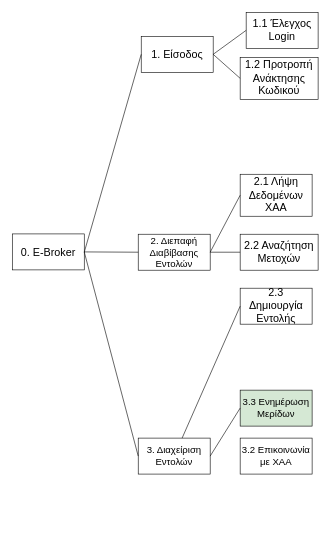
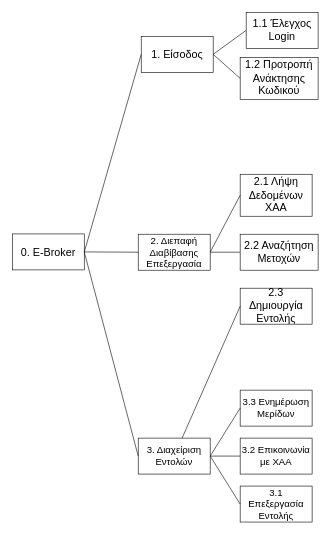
  <mxCell id="0" />
  <mxCell id="1" parent="0" />
  <mxCell id="2" value="&lt;font style=&quot;font-size: 18px&quot;&gt;0. E-Broker&lt;/font&gt;" style="rounded=0;whiteSpace=wrap;html=1;" parent="1" vertex="1"><mxGeometry x="20" y="389.5" width="120" height="60" as="geometry" /></mxCell>
  <mxCell id="3" value="&lt;font style=&quot;font-size: 18px&quot;&gt;1. Είσοδος&lt;/font&gt;" style="rounded=0;whiteSpace=wrap;html=1;" parent="1" vertex="1"><mxGeometry x="235" y="60" width="120" height="60" as="geometry" /></mxCell>
- <mxCell id="4" value="&lt;font size=&quot;3&quot;&gt;2. Διεπαφή Διαβίβασης Εντολών&lt;/font&gt;" style="rounded=0;whiteSpace=wrap;html=1;" parent="1" vertex="1"><mxGeometry x="230" y="390" width="120" height="60" as="geometry" /></mxCell>
+ <mxCell id="4" value="&lt;font size=&quot;3&quot;&gt;2. Διεπαφή Διαβίβασης Επεξεργασία&lt;/font&gt;" style="rounded=0;whiteSpace=wrap;html=1;" parent="1" vertex="1"><mxGeometry x="230" y="390" width="120" height="60" as="geometry" /></mxCell>
  <mxCell id="5" value="&lt;font size=&quot;3&quot;&gt;3. Διαχείριση Εντολών&lt;/font&gt;" style="rounded=0;whiteSpace=wrap;html=1;" parent="1" vertex="1"><mxGeometry x="230" y="730" width="120" height="60" as="geometry" /></mxCell>
  <mxCell id="6" value="" style="endArrow=none;html=1;exitX=0;exitY=0.5;exitDx=0;exitDy=0;" parent="1" source="3" edge="1"><mxGeometry width="50" height="50" relative="1" as="geometry"><mxPoint x="10" y="150" as="sourcePoint" /><mxPoint x="140" y="420" as="targetPoint" /></mxGeometry></mxCell>
  <mxCell id="7" value="" style="endArrow=none;html=1;entryX=1;entryY=0.5;entryDx=0;entryDy=0;exitX=0;exitY=0.5;exitDx=0;exitDy=0;" parent="1" source="4" target="2" edge="1"><mxGeometry width="50" height="50" relative="1" as="geometry"><mxPoint x="10" y="150" as="sourcePoint" /><mxPoint x="60" y="100" as="targetPoint" /></mxGeometry></mxCell>
  <mxCell id="8" value="" style="endArrow=none;html=1;entryX=1;entryY=0.5;entryDx=0;entryDy=0;exitX=0;exitY=0.5;exitDx=0;exitDy=0;" parent="1" source="5" target="2" edge="1"><mxGeometry width="50" height="50" relative="1" as="geometry"><mxPoint x="10" y="150" as="sourcePoint" /><mxPoint x="60" y="100" as="targetPoint" /></mxGeometry></mxCell>
+ <mxCell id="9" value="&lt;font size=&quot;3&quot;&gt;3.1 Επεξεργασία Εντολής&lt;/font&gt;" style="rounded=0;whiteSpace=wrap;html=1;" parent="1" vertex="1"><mxGeometry x="400" y="810" width="120" height="60" as="geometry" /></mxCell>
  <mxCell id="10" value="&lt;font size=&quot;3&quot;&gt;3.2 Επικοινωνία με ΧΑΑ&lt;/font&gt;" style="rounded=0;whiteSpace=wrap;html=1;" parent="1" vertex="1"><mxGeometry x="400" y="730" width="120" height="60" as="geometry" /></mxCell>
- <mxCell id="11" value="&lt;font size=&quot;3&quot;&gt;3.3 Ενημέρωση Μερίδων&lt;/font&gt;" style="rounded=0;whiteSpace=wrap;html=1;fillColor=#d5e8d4;" parent="1" vertex="1"><mxGeometry x="400" y="650" width="120" height="60" as="geometry" /></mxCell>
+ <mxCell id="11" value="&lt;font size=&quot;3&quot;&gt;3.3 Ενημέρωση Μερίδων&lt;/font&gt;" style="rounded=0;whiteSpace=wrap;html=1;" parent="1" vertex="1"><mxGeometry x="400" y="650" width="120" height="60" as="geometry" /></mxCell>
+ <mxCell id="12" value="" style="endArrow=none;html=1;exitX=0;exitY=0.5;exitDx=0;exitDy=0;entryX=1;entryY=0.5;entryDx=0;entryDy=0;" parent="1" source="9" target="5" edge="1"><mxGeometry width="50" height="50" relative="1" as="geometry"><mxPoint x="10" y="290" as="sourcePoint" /><mxPoint x="350" y="610" as="targetPoint" /></mxGeometry></mxCell>
+ <mxCell id="13" value="" style="endArrow=none;html=1;entryX=1;entryY=0.5;entryDx=0;entryDy=0;exitX=0;exitY=0.5;exitDx=0;exitDy=0;" parent="1" source="10" target="5" edge="1"><mxGeometry width="50" height="50" relative="1" as="geometry"><mxPoint x="10" y="290" as="sourcePoint" /><mxPoint x="60" y="240" as="targetPoint" /></mxGeometry></mxCell>
  <mxCell id="14" value="" style="endArrow=none;html=1;entryX=1;entryY=0.5;entryDx=0;entryDy=0;exitX=0;exitY=0.5;exitDx=0;exitDy=0;" parent="1" source="11" target="5" edge="1"><mxGeometry width="50" height="50" relative="1" as="geometry"><mxPoint x="10" y="290" as="sourcePoint" /><mxPoint x="60" y="240" as="targetPoint" /></mxGeometry></mxCell>
  <mxCell id="15" value="&lt;font style=&quot;font-size: 18px&quot;&gt;1.1 Έλεγχος Login&lt;/font&gt;" style="rounded=0;whiteSpace=wrap;html=1;" parent="1" vertex="1"><mxGeometry x="410" y="20" width="120" height="60" as="geometry" /></mxCell>
  <mxCell id="16" value="&lt;font style=&quot;font-size: 18px&quot;&gt;1.2 Προτροπή Ανάκτησης Κωδικού&lt;/font&gt;" style="rounded=0;whiteSpace=wrap;html=1;" parent="1" vertex="1"><mxGeometry x="400" y="95" width="130" height="70" as="geometry" /></mxCell>
  <mxCell id="17" value="" style="endArrow=none;html=1;entryX=1;entryY=0.5;entryDx=0;entryDy=0;exitX=0;exitY=0.5;exitDx=0;exitDy=0;" parent="1" source="15" target="3" edge="1"><mxGeometry width="50" height="50" relative="1" as="geometry"><mxPoint x="175" y="290" as="sourcePoint" /><mxPoint x="225" y="240" as="targetPoint" /></mxGeometry></mxCell>
  <mxCell id="18" value="" style="endArrow=none;html=1;entryX=1;entryY=0.5;entryDx=0;entryDy=0;exitX=0;exitY=0.5;exitDx=0;exitDy=0;" parent="1" source="16" target="3" edge="1"><mxGeometry width="50" height="50" relative="1" as="geometry"><mxPoint x="175" y="290" as="sourcePoint" /><mxPoint x="225" y="240" as="targetPoint" /></mxGeometry></mxCell>
  <mxCell id="19" value="&lt;font style=&quot;font-size: 18px&quot;&gt;2.2 Αναζήτηση Μετοχών&lt;/font&gt;" style="rounded=0;whiteSpace=wrap;html=1;" parent="1" vertex="1"><mxGeometry x="400" y="390" width="130" height="60" as="geometry" /></mxCell>
  <mxCell id="20" value="&lt;font style=&quot;font-size: 18px&quot;&gt;2.1 Λήψη Δεδομένων ΧΑΑ&lt;/font&gt;" style="rounded=0;whiteSpace=wrap;html=1;" parent="1" vertex="1"><mxGeometry x="400" y="290" width="120" height="70" as="geometry" /></mxCell>
  <mxCell id="21" value="&lt;font style=&quot;font-size: 18px&quot;&gt;2.3 Δημιουργία Εντολής&lt;/font&gt;" style="rounded=0;whiteSpace=wrap;html=1;" parent="1" vertex="1"><mxGeometry x="400" y="480" width="120" height="60" as="geometry" /></mxCell>
  <mxCell id="22" value="" style="endArrow=none;html=1;entryX=1;entryY=0.5;entryDx=0;entryDy=0;exitX=0;exitY=0.5;exitDx=0;exitDy=0;" parent="1" source="20" target="4" edge="1"><mxGeometry width="50" height="50" relative="1" as="geometry"><mxPoint x="410" y="290" as="sourcePoint" /><mxPoint x="460" y="240" as="targetPoint" /></mxGeometry></mxCell>
  <mxCell id="23" value="" style="endArrow=none;html=1;entryX=1;entryY=0.5;entryDx=0;entryDy=0;exitX=0;exitY=0.5;exitDx=0;exitDy=0;" parent="1" source="19" target="4" edge="1"><mxGeometry width="50" height="50" relative="1" as="geometry"><mxPoint x="790" y="190" as="sourcePoint" /><mxPoint x="460" y="240" as="targetPoint" /></mxGeometry></mxCell>
  <mxCell id="24" value="" style="endArrow=none;html=1;exitX=0;exitY=0.5;exitDx=0;exitDy=0;" parent="1" source="21" target="5" edge="1"><mxGeometry width="50" height="50" relative="1" as="geometry"><mxPoint x="410" y="290" as="sourcePoint" /><mxPoint x="460" y="240" as="targetPoint" /></mxGeometry></mxCell>
